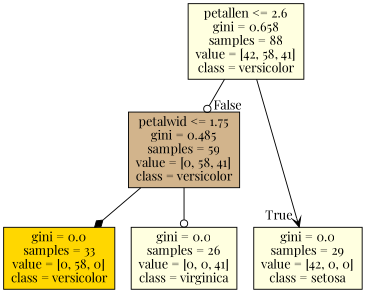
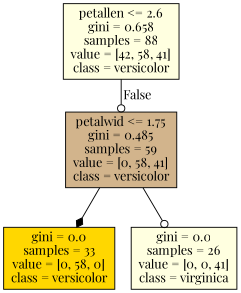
  digraph {
    ranksep=equally
    splines=polyline
    fontname="Playfair Display"
    node [color=black fillcolor=lightyellow shape=box style=filled fontname="Playfair Display"]
    edge [arrowhead=odot fontname="Playfair Display"]
    n1 [label="petallen <= 2.6\ngini = 0.658\nsamples = 88\nvalue = [42, 58, 41]\nclass = versicolor"]
    n2 [fillcolor=tan label="petalwid <= 1.75\ngini = 0.485\nsamples = 59\nvalue = [0, 58, 41]\nclass = versicolor"]
-   n3 [label="gini = 0.0\nsamples = 29\nvalue = [42, 0, 0]\nclass = setosa"]
    n4 [fillcolor=gold label="gini = 0.0\nsamples = 33\nvalue = [0, 58, 0]\nclass = versicolor"]
    n5 [label="gini = 0.0\nsamples = 26\nvalue = [0, 0, 41]\nclass = virginica"]
    subgraph sub_1 {
      rank=same
      n1
    }
    subgraph sub_2 {
      rank=same
      n2
    }
    subgraph sub_3 {
      rank=same
-     n3
      n4
      n5
    }
    n1 -> n2 [headlabel=False labelangle=-45 labeldistance=2.5]
-   n1 -> n3 [headlabel=True labelangle=45 labeldistance=2.5 arrowhead=vee]
    n2 -> n4 [arrowhead=diamond]
    n2 -> n5
  }
